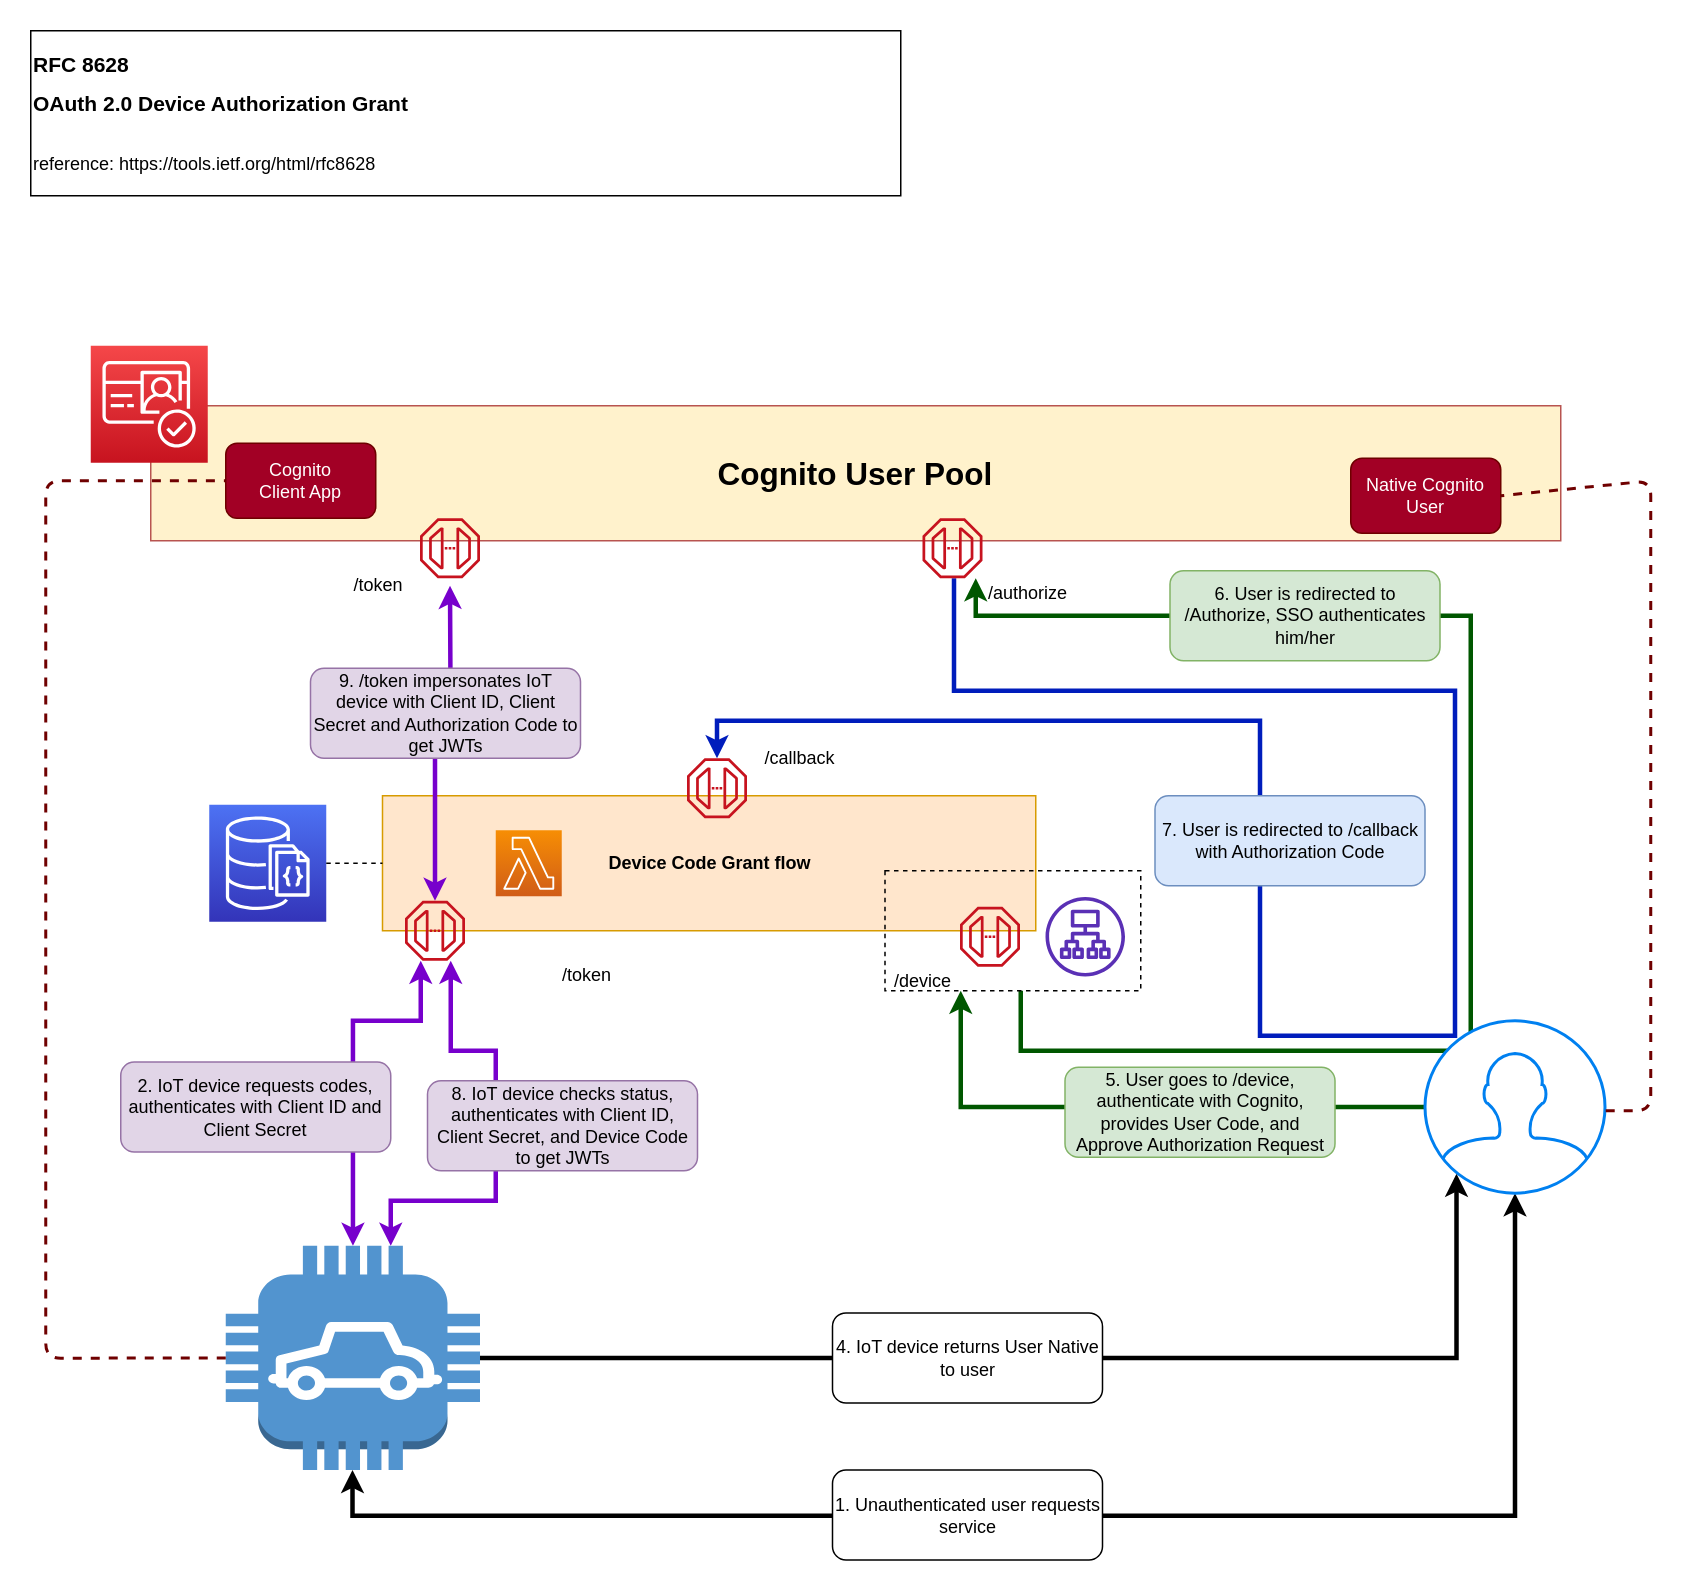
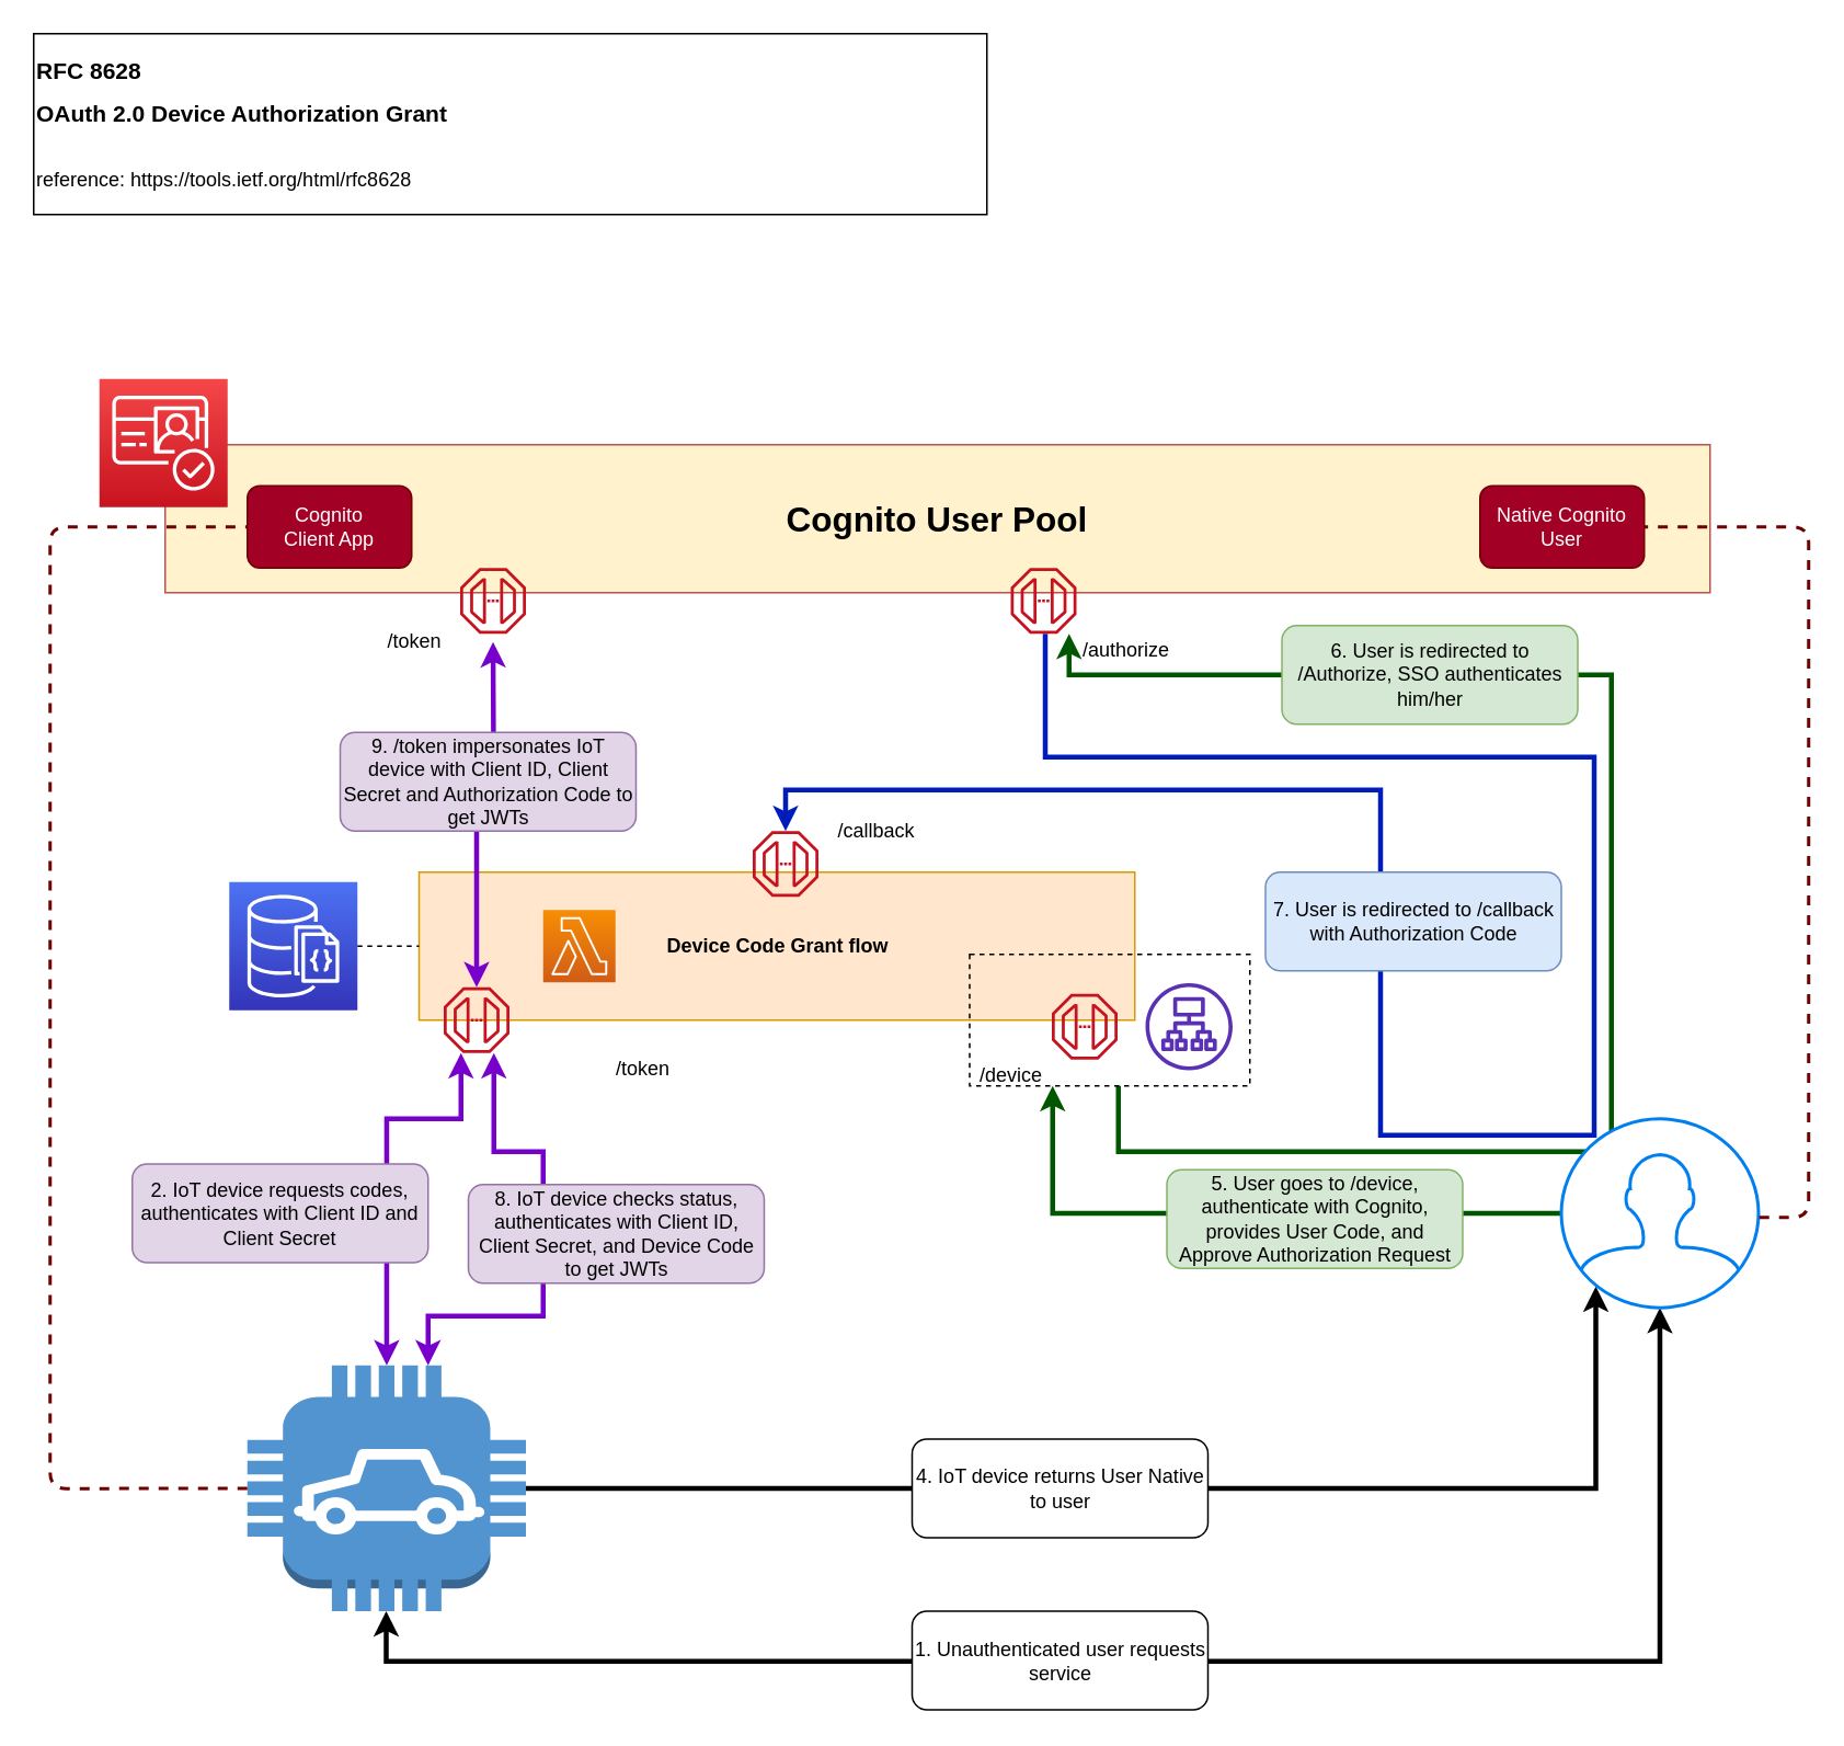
  <mxCell id="0" />
  <mxCell id="1" parent="0" />
  <mxCell id="2" value="&lt;b&gt;Device Code Grant flow&lt;/b&gt;" style="rounded=0;whiteSpace=wrap;html=1;fontSize=12;align=center;fillColor=#ffe6cc;strokeColor=#d79b00;" parent="1" vertex="1"><mxGeometry x="254.5" y="530" width="435.5" height="90" as="geometry" /></mxCell>
  <mxCell id="3" style="edgeStyle=orthogonalEdgeStyle;rounded=0;orthogonalLoop=1;jettySize=auto;html=1;startArrow=none;startFill=0;strokeWidth=3;fontSize=12;fillColor=#008a00;strokeColor=#005700;" parent="1" source="4" target="8" edge="1"><mxGeometry relative="1" as="geometry"><Array as="points"><mxPoint x="680" y="700" /><mxPoint x="980" y="700" /><mxPoint x="980" y="410" /><mxPoint x="650" y="410" /></Array></mxGeometry></mxCell>
  <mxCell id="4" value="" style="rounded=0;whiteSpace=wrap;html=1;fontSize=12;align=center;fillColor=none;dashed=1;" parent="1" vertex="1"><mxGeometry x="589.5" y="580" width="170.5" height="80" as="geometry" /></mxCell>
  <mxCell id="5" value="&lt;div style=&quot;font-size: 14px&quot;&gt;&lt;font style=&quot;font-size: 14px&quot;&gt;&lt;b&gt;RFC 8628&lt;/b&gt;&lt;/font&gt;&lt;font size=&quot;1&quot;&gt;&lt;span class=&quot;h1&quot;&gt;&lt;h1 style=&quot;font-size: 14px&quot;&gt;OAuth 2.0 Device Authorization Grant&lt;/h1&gt;&lt;/span&gt;&lt;/font&gt;&lt;/div&gt;&lt;div&gt;&lt;br&gt;&lt;/div&gt;&lt;div&gt;reference: https://tools.ietf.org/html/rfc8628&lt;/div&gt;" style="rounded=0;whiteSpace=wrap;html=1;fontSize=12;align=left;" parent="1" vertex="1"><mxGeometry x="20" y="20" width="580" height="110" as="geometry" /></mxCell>
  <mxCell id="6" value="Cognito User Pool" style="rounded=0;whiteSpace=wrap;html=1;fontSize=21;fontStyle=1;fillColor=#fff2cc;strokeColor=#b85450;" parent="1" vertex="1"><mxGeometry x="100" y="270" width="940" height="90" as="geometry" /></mxCell>
  <mxCell id="7" style="edgeStyle=orthogonalEdgeStyle;rounded=0;orthogonalLoop=1;jettySize=auto;html=1;startArrow=none;startFill=0;strokeWidth=3;fontSize=12;fillColor=#0050ef;strokeColor=#001DBC;" parent="1" source="8" target="18" edge="1"><mxGeometry relative="1" as="geometry"><Array as="points"><mxPoint x="635.5" y="460" /><mxPoint x="969.5" y="460" /><mxPoint x="969.5" y="690" /><mxPoint x="839.5" y="690" /><mxPoint x="839.5" y="480" /><mxPoint x="477.5" y="480" /></Array></mxGeometry></mxCell>
  <mxCell id="8" value="" style="outlineConnect=0;fontColor=#232F3E;gradientColor=none;fillColor=#C7131F;strokeColor=none;dashed=0;verticalLabelPosition=bottom;verticalAlign=top;align=center;html=1;fontSize=12;fontStyle=0;aspect=fixed;shape=mxgraph.aws4.endpoint;" parent="1" vertex="1"><mxGeometry x="614.5" y="345" width="40" height="40" as="geometry" /></mxCell>
  <mxCell id="9" style="edgeStyle=orthogonalEdgeStyle;rounded=0;orthogonalLoop=1;jettySize=auto;html=1;startArrow=classic;startFill=1;strokeWidth=3;fontSize=12;fillColor=#aa00ff;strokeColor=#7700CC;" parent="1" source="10" edge="1"><mxGeometry relative="1" as="geometry"><mxPoint x="299.5" y="390" as="targetPoint" /></mxGeometry></mxCell>
  <mxCell id="10" value="" style="outlineConnect=0;fontColor=#232F3E;gradientColor=none;fillColor=#C7131F;strokeColor=none;dashed=0;verticalLabelPosition=bottom;verticalAlign=top;align=center;html=1;fontSize=12;fontStyle=0;aspect=fixed;shape=mxgraph.aws4.endpoint;" parent="1" vertex="1"><mxGeometry x="269.5" y="600" width="40" height="40" as="geometry" /></mxCell>
  <mxCell id="11" value="/authorize" style="text;html=1;strokeColor=none;fillColor=none;align=center;verticalAlign=middle;whiteSpace=wrap;rounded=0;" parent="1" vertex="1"><mxGeometry x="649.5" y="385" width="70" height="20" as="geometry" /></mxCell>
  <mxCell id="12" value="/token" style="text;html=1;strokeColor=none;fillColor=none;align=center;verticalAlign=middle;whiteSpace=wrap;rounded=0;" parent="1" vertex="1"><mxGeometry x="217.25" y="380" width="70" height="20" as="geometry" /></mxCell>
  <mxCell id="13" style="edgeStyle=orthogonalEdgeStyle;rounded=0;orthogonalLoop=1;jettySize=auto;html=1;strokeWidth=3;fontSize=12;startArrow=classic;startFill=1;fillColor=#aa00ff;strokeColor=#7700CC;" parent="1" source="15" target="10" edge="1"><mxGeometry relative="1" as="geometry"><mxPoint x="171" y="684" as="targetPoint" /><Array as="points"><mxPoint x="235" y="680" /><mxPoint x="280" y="680" /></Array></mxGeometry></mxCell>
  <mxCell id="14" style="edgeStyle=orthogonalEdgeStyle;rounded=0;orthogonalLoop=1;jettySize=auto;html=1;entryX=0.175;entryY=0.887;entryDx=0;entryDy=0;entryPerimeter=0;startArrow=none;startFill=0;strokeWidth=3;fontSize=12;" parent="1" source="15" target="24" edge="1"><mxGeometry relative="1" as="geometry" /></mxCell>
  <mxCell id="15" value="" style="outlineConnect=0;dashed=0;verticalLabelPosition=bottom;verticalAlign=top;align=center;html=1;shape=mxgraph.aws3.car;fillColor=#5294CF;gradientColor=none;" parent="1" vertex="1"><mxGeometry x="150" y="830" width="169.5" height="149.5" as="geometry" /></mxCell>
  <mxCell id="16" value="" style="outlineConnect=0;fontColor=#232F3E;gradientColor=none;fillColor=#C7131F;strokeColor=none;dashed=0;verticalLabelPosition=bottom;verticalAlign=top;align=center;html=1;fontSize=12;fontStyle=0;aspect=fixed;shape=mxgraph.aws4.endpoint;" parent="1" vertex="1"><mxGeometry x="279.5" y="345" width="40" height="40" as="geometry" /></mxCell>
  <mxCell id="17" value="/token" style="text;html=1;strokeColor=none;fillColor=none;align=center;verticalAlign=middle;whiteSpace=wrap;rounded=0;" parent="1" vertex="1"><mxGeometry x="355.5" y="640" width="70" height="20" as="geometry" /></mxCell>
  <mxCell id="18" value="" style="outlineConnect=0;fontColor=#232F3E;gradientColor=none;fillColor=#C7131F;strokeColor=none;dashed=0;verticalLabelPosition=bottom;verticalAlign=top;align=center;html=1;fontSize=12;fontStyle=0;aspect=fixed;shape=mxgraph.aws4.endpoint;" parent="1" vertex="1"><mxGeometry x="457.5" y="505" width="40" height="40" as="geometry" /></mxCell>
  <mxCell id="19" value="/callback" style="text;html=1;strokeColor=none;fillColor=none;align=center;verticalAlign=middle;whiteSpace=wrap;rounded=0;" parent="1" vertex="1"><mxGeometry x="497.5" y="495" width="70" height="20" as="geometry" /></mxCell>
  <mxCell id="20" value="" style="outlineConnect=0;fontColor=#232F3E;gradientColor=none;fillColor=#C7131F;strokeColor=none;dashed=0;verticalLabelPosition=bottom;verticalAlign=top;align=center;html=1;fontSize=12;fontStyle=0;aspect=fixed;shape=mxgraph.aws4.endpoint;" parent="1" vertex="1"><mxGeometry x="639.5" y="604" width="40" height="40" as="geometry" /></mxCell>
  <mxCell id="21" value="/device" style="text;html=1;strokeColor=none;fillColor=none;align=center;verticalAlign=middle;whiteSpace=wrap;rounded=0;" parent="1" vertex="1"><mxGeometry x="579.5" y="644" width="70" height="20" as="geometry" /></mxCell>
  <mxCell id="22" style="edgeStyle=orthogonalEdgeStyle;rounded=0;orthogonalLoop=1;jettySize=auto;html=1;startArrow=classic;startFill=1;strokeWidth=3;fontSize=12;" parent="1" source="24" target="15" edge="1"><mxGeometry relative="1" as="geometry"><Array as="points"><mxPoint x="1009.5" y="1010" /><mxPoint x="234.5" y="1010" /></Array></mxGeometry></mxCell>
  <mxCell id="23" style="edgeStyle=orthogonalEdgeStyle;rounded=0;orthogonalLoop=1;jettySize=auto;html=1;startArrow=none;startFill=0;strokeWidth=3;fontSize=12;fillColor=#008a00;strokeColor=#005700;" parent="1" source="24" target="4" edge="1"><mxGeometry relative="1" as="geometry"><Array as="points"><mxPoint x="640" y="738" /></Array></mxGeometry></mxCell>
  <mxCell id="24" value="" style="html=1;verticalLabelPosition=bottom;align=center;labelBackgroundColor=#ffffff;verticalAlign=top;strokeWidth=2;strokeColor=#0080F0;shadow=0;dashed=0;shape=mxgraph.ios7.icons.user;fontSize=12;" parent="1" vertex="1"><mxGeometry x="949.5" y="680" width="120" height="115" as="geometry" /></mxCell>
  <mxCell id="25" value="2. IoT device requests codes, authenticates with Client ID and Client Secret" style="rounded=1;whiteSpace=wrap;html=1;fontSize=12;align=center;fillColor=#e1d5e7;strokeColor=#9673a6;" parent="1" vertex="1"><mxGeometry x="80" y="707.5" width="180" height="60" as="geometry" /></mxCell>
  <mxCell id="26" value="1. Unauthenticated user requests service" style="rounded=1;whiteSpace=wrap;html=1;fontSize=12;align=center;" parent="1" vertex="1"><mxGeometry x="554.5" y="979.5" width="180" height="60" as="geometry" /></mxCell>
  <mxCell id="27" value="4. IoT device returns User Native to user" style="rounded=1;whiteSpace=wrap;html=1;fontSize=12;align=center;" parent="1" vertex="1"><mxGeometry x="554.5" y="874.75" width="180" height="60" as="geometry" /></mxCell>
  <mxCell id="28" value="9. /token impersonates IoT device with Client ID, Client Secret and Authorization Code to get JWTs" style="rounded=1;whiteSpace=wrap;html=1;fontSize=12;align=center;fillColor=#e1d5e7;strokeColor=#9673a6;" parent="1" vertex="1"><mxGeometry x="206.5" y="445" width="180" height="60" as="geometry" /></mxCell>
  <mxCell id="29" value="" style="outlineConnect=0;fontColor=#232F3E;gradientColor=none;fillColor=#5A30B5;strokeColor=none;dashed=0;verticalLabelPosition=bottom;verticalAlign=top;align=center;html=1;fontSize=12;fontStyle=0;aspect=fixed;pointerEvents=1;shape=mxgraph.aws4.application_load_balancer;" parent="1" vertex="1"><mxGeometry x="696.5" y="597.5" width="53" height="53" as="geometry" /></mxCell>
  <mxCell id="30" value="5. User goes to /device, authenticate with Cognito, provides User Code, and Approve Authorization Request" style="rounded=1;whiteSpace=wrap;html=1;fontSize=12;align=center;fillColor=#d5e8d4;strokeColor=#82b366;" parent="1" vertex="1"><mxGeometry x="709.5" y="711" width="180" height="60" as="geometry" /></mxCell>
  <mxCell id="31" value="6. User is redirected to /Authorize, SSO authenticates him/her" style="rounded=1;whiteSpace=wrap;html=1;fontSize=12;align=center;fillColor=#d5e8d4;strokeColor=#82b366;" parent="1" vertex="1"><mxGeometry x="779.5" y="380" width="180" height="60" as="geometry" /></mxCell>
  <mxCell id="32" value="7. User is redirected to /callback with Authorization Code" style="rounded=1;whiteSpace=wrap;html=1;fontSize=12;align=center;fillColor=#dae8fc;strokeColor=#6c8ebf;" parent="1" vertex="1"><mxGeometry x="769.5" y="530" width="180" height="60" as="geometry" /></mxCell>
  <mxCell id="33" style="edgeStyle=orthogonalEdgeStyle;rounded=0;orthogonalLoop=1;jettySize=auto;html=1;strokeWidth=3;fontSize=12;startArrow=classic;startFill=1;fillColor=#aa00ff;strokeColor=#7700CC;" parent="1" source="15" target="10" edge="1"><mxGeometry relative="1" as="geometry"><mxPoint x="404.209" y="837.74" as="sourcePoint" /><mxPoint x="330" y="680" as="targetPoint" /><Array as="points"><mxPoint x="260" y="800" /><mxPoint x="330" y="800" /><mxPoint x="330" y="700" /><mxPoint x="300" y="700" /></Array></mxGeometry></mxCell>
  <mxCell id="34" value="&lt;div&gt;8. IoT device checks status, authenticates with Client ID, Client Secret, and Device Code to get JWTs&lt;/div&gt;" style="rounded=1;whiteSpace=wrap;html=1;fontSize=12;align=center;fillColor=#e1d5e7;strokeColor=#9673a6;" parent="1" vertex="1"><mxGeometry x="284.5" y="720" width="180" height="60" as="geometry" /></mxCell>
  <mxCell id="35" value="" style="outlineConnect=0;fontColor=#232F3E;gradientColor=#F54749;gradientDirection=north;fillColor=#C7131F;strokeColor=#ffffff;dashed=0;verticalLabelPosition=bottom;verticalAlign=top;align=center;html=1;fontSize=12;fontStyle=0;aspect=fixed;shape=mxgraph.aws4.resourceIcon;resIcon=mxgraph.aws4.cognito;" parent="1" vertex="1"><mxGeometry x="60" y="230" width="78" height="78" as="geometry" /></mxCell>
  <mxCell id="36" value="" style="outlineConnect=0;fontColor=#232F3E;gradientColor=#F78E04;gradientDirection=north;fillColor=#D05C17;strokeColor=#ffffff;dashed=0;verticalLabelPosition=bottom;verticalAlign=top;align=center;html=1;fontSize=12;fontStyle=0;aspect=fixed;shape=mxgraph.aws4.resourceIcon;resIcon=mxgraph.aws4.lambda;" vertex="1" parent="1"><mxGeometry x="330" y="553" width="44" height="44" as="geometry" /></mxCell>
  <mxCell id="37" value="" style="outlineConnect=0;fontColor=#232F3E;gradientColor=#4D72F3;gradientDirection=north;fillColor=#3334B9;strokeColor=#ffffff;dashed=0;verticalLabelPosition=bottom;verticalAlign=top;align=center;html=1;fontSize=12;fontStyle=0;aspect=fixed;shape=mxgraph.aws4.resourceIcon;resIcon=mxgraph.aws4.documentdb_with_mongodb_compatibility;" vertex="1" parent="1"><mxGeometry x="139" y="536" width="78" height="78" as="geometry" /></mxCell>
  <mxCell id="38" value="" style="endArrow=none;dashed=1;html=1;fontSize=21;entryX=0;entryY=0.5;entryDx=0;entryDy=0;" edge="1" parent="1" source="37" target="2"><mxGeometry width="50" height="50" relative="1" as="geometry"><mxPoint x="20" y="1110" as="sourcePoint" /><mxPoint x="70" y="1060" as="targetPoint" /></mxGeometry></mxCell>
  <mxCell id="39" value="Cognito&lt;br&gt;Client App" style="rounded=1;whiteSpace=wrap;html=1;fontSize=12;fillColor=#a20025;strokeColor=#6F0000;fontColor=#ffffff;" vertex="1" parent="1"><mxGeometry x="150" y="295" width="100" height="50" as="geometry" /></mxCell>
- <mxCell id="40" value="Native Cognito User" style="rounded=1;whiteSpace=wrap;html=1;fontSize=12;fillColor=#a20025;strokeColor=#6F0000;fontColor=#ffffff;" vertex="1" parent="1"><mxGeometry x="900" y="305" width="100" height="50" as="geometry" /></mxCell>
+ <mxCell id="40" value="Native Cognito User" style="rounded=1;whiteSpace=wrap;html=1;fontSize=12;fillColor=#a20025;strokeColor=#6F0000;fontColor=#ffffff;" vertex="1" parent="1"><mxGeometry x="900" y="295" width="100" height="50" as="geometry" /></mxCell>
  <mxCell id="41" value="" style="endArrow=none;dashed=1;html=1;fontSize=12;entryX=0;entryY=0.5;entryDx=0;entryDy=0;exitX=0;exitY=0.5;exitDx=0;exitDy=0;exitPerimeter=0;strokeWidth=2;fillColor=#a20025;strokeColor=#6F0000;" edge="1" parent="1" source="15" target="39"><mxGeometry width="50" height="50" relative="1" as="geometry"><mxPoint x="-240" y="540" as="sourcePoint" /><mxPoint x="-190" y="490" as="targetPoint" /><Array as="points"><mxPoint x="30" y="905" /><mxPoint x="30" y="320" /></Array></mxGeometry></mxCell>
  <mxCell id="42" value="" style="endArrow=none;dashed=1;html=1;fontSize=12;entryX=1;entryY=0.5;entryDx=0;entryDy=0;exitX=1.004;exitY=0.522;exitDx=0;exitDy=0;exitPerimeter=0;strokeWidth=2;fillColor=#a20025;strokeColor=#6F0000;" edge="1" parent="1" source="24" target="40"><mxGeometry width="50" height="50" relative="1" as="geometry"><mxPoint x="1220" y="924.75" as="sourcePoint" /><mxPoint x="1220" y="340" as="targetPoint" /><Array as="points"><mxPoint x="1100" y="740" /><mxPoint x="1100" y="320" /></Array></mxGeometry></mxCell>
